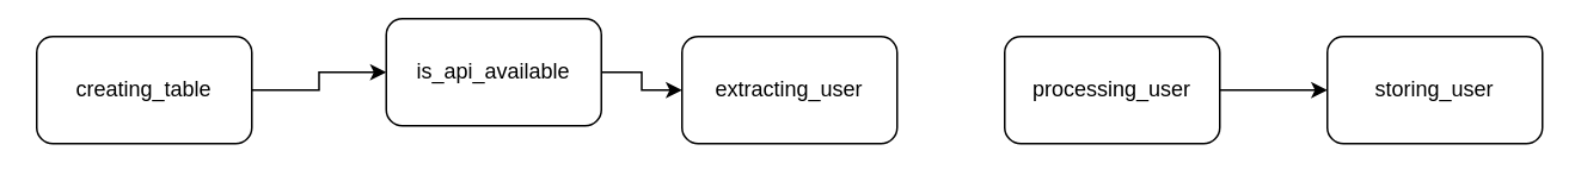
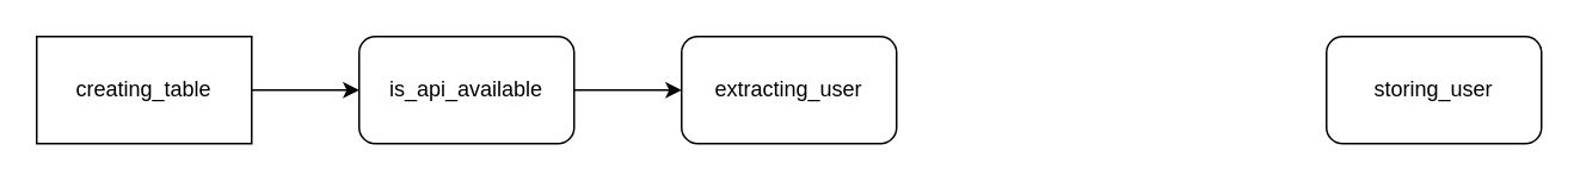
  <mxCell id="0" />
  <mxCell id="1" parent="0" />
  <mxCell id="2" style="edgeStyle=orthogonalEdgeStyle;rounded=0;orthogonalLoop=1;jettySize=auto;html=1;exitX=1;exitY=0.5;exitDx=0;exitDy=0;entryX=0;entryY=0.5;entryDx=0;entryDy=0;" edge="1" parent="1" source="3" target="5"><mxGeometry relative="1" as="geometry" /></mxCell>
- <mxCell id="3" value="creating_table" style="rounded=1;whiteSpace=wrap;html=1;" vertex="1" parent="1"><mxGeometry x="20" y="20" width="120" height="60" as="geometry" /></mxCell>
+ <mxCell id="3" value="creating_table" style="whiteSpace=wrap;html=1;rounded=0;" vertex="1" parent="1"><mxGeometry x="20" y="20" width="120" height="60" as="geometry" /></mxCell>
  <mxCell id="4" style="edgeStyle=orthogonalEdgeStyle;rounded=0;orthogonalLoop=1;jettySize=auto;html=1;exitX=1;exitY=0.5;exitDx=0;exitDy=0;" edge="1" parent="1" source="5" target="6"><mxGeometry relative="1" as="geometry" /></mxCell>
- <mxCell id="5" value="is_api_available" style="rounded=1;whiteSpace=wrap;html=1;" vertex="1" parent="1"><mxGeometry x="215" y="10" width="120" height="60" as="geometry" /></mxCell>
+ <mxCell id="5" value="is_api_available" style="rounded=1;whiteSpace=wrap;html=1;" vertex="1" parent="1"><mxGeometry x="200" y="20" width="120" height="60" as="geometry" /></mxCell>
  <mxCell id="6" value="extracting_user" style="rounded=1;whiteSpace=wrap;html=1;" vertex="1" parent="1"><mxGeometry x="380" y="20" width="120" height="60" as="geometry" /></mxCell>
- <mxCell id="7" style="edgeStyle=orthogonalEdgeStyle;rounded=0;orthogonalLoop=1;jettySize=auto;html=1;exitX=1;exitY=0.5;exitDx=0;exitDy=0;entryX=0;entryY=0.5;entryDx=0;entryDy=0;" edge="1" parent="1" source="8" target="9"><mxGeometry relative="1" as="geometry" /></mxCell>
- <mxCell id="8" value="processing_user" style="rounded=1;whiteSpace=wrap;html=1;" vertex="1" parent="1"><mxGeometry x="560" y="20" width="120" height="60" as="geometry" /></mxCell>
  <mxCell id="9" value="storing_user" style="rounded=1;whiteSpace=wrap;html=1;" vertex="1" parent="1"><mxGeometry x="740" y="20" width="120" height="60" as="geometry" /></mxCell>
